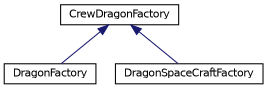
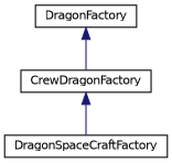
  digraph {
    fontname="DejaVu Sans"
    rankdir=TB
    node [color=black fillcolor=white fontname="DejaVu Sans" fontsize=10 shape=record style=filled]
    edge [color=midnightblue dir=back fontname="DejaVu Sans" fontsize=10 labelfontname=Helvetica labelfontsize=10 style=solid]
    n1 [height=0.2 label=DragonFactory width=0.4]
    n2 [height=0.2 label=CrewDragonFactory width=0.4]
    n3 [height=0.2 label=DragonSpaceCraftFactory width=0.4]
-   n2 -> n1
+   n1 -> n2
    n2 -> n3
  }
